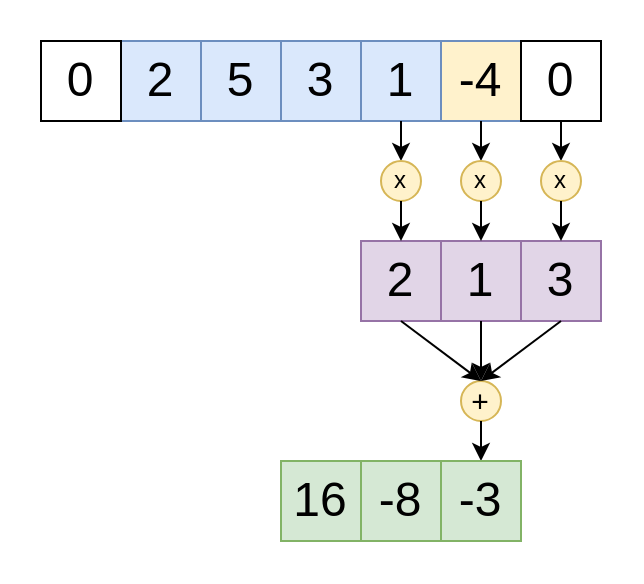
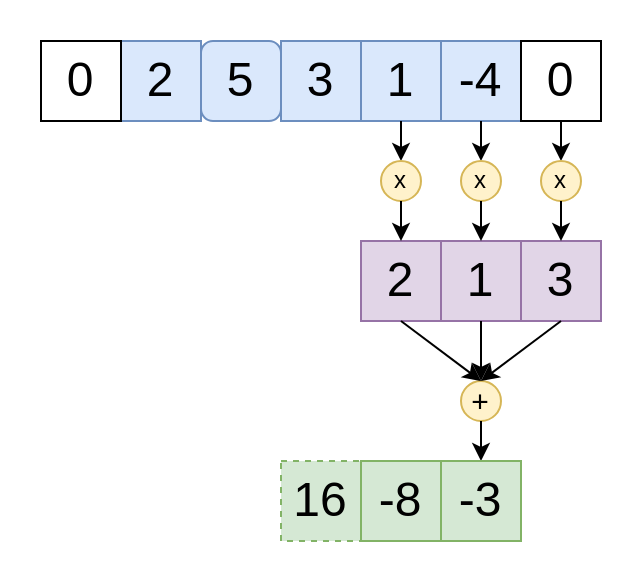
  <mxCell id="0" />
  <mxCell id="1" parent="0" />
  <mxCell id="2" value="2" style="rounded=0;whiteSpace=wrap;html=1;fillColor=#dae8fc;strokeColor=#6c8ebf;fontSize=24;" parent="1" vertex="1"><mxGeometry x="60" y="20" width="40" height="40" as="geometry" /></mxCell>
- <mxCell id="3" value="5" style="rounded=0;whiteSpace=wrap;html=1;fillColor=#dae8fc;strokeColor=#6c8ebf;fontSize=24;" parent="1" vertex="1"><mxGeometry x="100" y="20" width="40" height="40" as="geometry" /></mxCell>
+ <mxCell id="3" value="5" style="whiteSpace=wrap;html=1;fillColor=#dae8fc;strokeColor=#6c8ebf;fontSize=24;rounded=1;" parent="1" vertex="1"><mxGeometry x="100" y="20" width="40" height="40" as="geometry" /></mxCell>
  <mxCell id="4" value="3" style="rounded=0;whiteSpace=wrap;html=1;fillColor=#dae8fc;strokeColor=#6c8ebf;fontSize=24;" parent="1" vertex="1"><mxGeometry x="140" y="20" width="40" height="40" as="geometry" /></mxCell>
  <mxCell id="5" value="1" style="rounded=0;whiteSpace=wrap;html=1;fillColor=#dae8fc;strokeColor=#6c8ebf;fontSize=24;" parent="1" vertex="1"><mxGeometry x="180" y="20" width="40" height="40" as="geometry" /></mxCell>
- <mxCell id="6" value="-4" style="rounded=0;whiteSpace=wrap;html=1;fillColor=#fff2cc;strokeColor=#6c8ebf;fontSize=24;" parent="1" vertex="1"><mxGeometry x="220" y="20" width="40" height="40" as="geometry" /></mxCell>
+ <mxCell id="6" value="-4" style="rounded=0;whiteSpace=wrap;html=1;fillColor=#dae8fc;strokeColor=#6c8ebf;fontSize=24;" parent="1" vertex="1"><mxGeometry x="220" y="20" width="40" height="40" as="geometry" /></mxCell>
  <mxCell id="7" value="2" style="rounded=0;whiteSpace=wrap;html=1;fillColor=#e1d5e7;strokeColor=#9673a6;fontSize=24;" parent="1" vertex="1"><mxGeometry x="180" y="120" width="40" height="40" as="geometry" /></mxCell>
  <mxCell id="8" value="1" style="rounded=0;whiteSpace=wrap;html=1;fillColor=#e1d5e7;strokeColor=#9673a6;fontSize=24;" parent="1" vertex="1"><mxGeometry x="220" y="120" width="40" height="40" as="geometry" /></mxCell>
  <mxCell id="9" value="3" style="rounded=0;whiteSpace=wrap;html=1;fillColor=#e1d5e7;strokeColor=#9673a6;fontSize=24;" parent="1" vertex="1"><mxGeometry x="260" y="120" width="40" height="40" as="geometry" /></mxCell>
  <mxCell id="10" value="" style="endArrow=classic;html=1;rounded=0;exitX=0.5;exitY=1;exitDx=0;exitDy=0;" parent="1" edge="1"><mxGeometry width="50" height="50" relative="1" as="geometry"><mxPoint x="200" y="60" as="sourcePoint" /><mxPoint x="200" y="80" as="targetPoint" /></mxGeometry></mxCell>
  <mxCell id="11" value="x" style="ellipse;whiteSpace=wrap;html=1;fillColor=#fff2cc;strokeColor=#d6b656;" parent="1" vertex="1"><mxGeometry x="190" y="80" width="20" height="20" as="geometry" /></mxCell>
  <mxCell id="12" value="" style="endArrow=classic;html=1;rounded=0;exitX=0.5;exitY=1;exitDx=0;exitDy=0;" parent="1" edge="1"><mxGeometry width="50" height="50" relative="1" as="geometry"><mxPoint x="200" y="100" as="sourcePoint" /><mxPoint x="200" y="120" as="targetPoint" /></mxGeometry></mxCell>
  <mxCell id="13" value="" style="endArrow=classic;html=1;rounded=0;exitX=0.5;exitY=1;exitDx=0;exitDy=0;" parent="1" edge="1"><mxGeometry width="50" height="50" relative="1" as="geometry"><mxPoint x="240" y="60" as="sourcePoint" /><mxPoint x="240" y="80" as="targetPoint" /></mxGeometry></mxCell>
  <mxCell id="14" value="x" style="ellipse;whiteSpace=wrap;html=1;fillColor=#fff2cc;strokeColor=#d6b656;" parent="1" vertex="1"><mxGeometry x="230" y="80" width="20" height="20" as="geometry" /></mxCell>
  <mxCell id="15" value="" style="endArrow=classic;html=1;rounded=0;exitX=0.5;exitY=1;exitDx=0;exitDy=0;" parent="1" edge="1"><mxGeometry width="50" height="50" relative="1" as="geometry"><mxPoint x="240" y="100" as="sourcePoint" /><mxPoint x="240" y="120" as="targetPoint" /></mxGeometry></mxCell>
  <mxCell id="16" value="" style="endArrow=classic;html=1;rounded=0;exitX=0.5;exitY=1;exitDx=0;exitDy=0;" parent="1" edge="1"><mxGeometry width="50" height="50" relative="1" as="geometry"><mxPoint x="280" y="60" as="sourcePoint" /><mxPoint x="280" y="80" as="targetPoint" /></mxGeometry></mxCell>
  <mxCell id="17" value="x" style="ellipse;whiteSpace=wrap;html=1;fillColor=#fff2cc;strokeColor=#d6b656;" parent="1" vertex="1"><mxGeometry x="270" y="80" width="20" height="20" as="geometry" /></mxCell>
  <mxCell id="18" value="" style="endArrow=classic;html=1;rounded=0;exitX=0.5;exitY=1;exitDx=0;exitDy=0;" parent="1" edge="1"><mxGeometry width="50" height="50" relative="1" as="geometry"><mxPoint x="280" y="100" as="sourcePoint" /><mxPoint x="280" y="120" as="targetPoint" /></mxGeometry></mxCell>
  <mxCell id="19" value="+" style="ellipse;whiteSpace=wrap;html=1;fillColor=#fff2cc;strokeColor=#d6b656;fontSize=15;" parent="1" vertex="1"><mxGeometry x="230" y="190" width="20" height="20" as="geometry" /></mxCell>
  <mxCell id="20" value="" style="endArrow=classic;html=1;rounded=0;exitX=0.5;exitY=1;exitDx=0;exitDy=0;entryX=0.5;entryY=0;entryDx=0;entryDy=0;" parent="1" source="7" target="19" edge="1"><mxGeometry width="50" height="50" relative="1" as="geometry"><mxPoint x="200" y="160" as="sourcePoint" /><mxPoint x="200" y="180" as="targetPoint" /></mxGeometry></mxCell>
  <mxCell id="21" value="" style="endArrow=classic;html=1;rounded=0;exitX=0.5;exitY=1;exitDx=0;exitDy=0;entryX=0.5;entryY=0;entryDx=0;entryDy=0;" parent="1" source="8" target="19" edge="1"><mxGeometry width="50" height="50" relative="1" as="geometry"><mxPoint x="210" y="170" as="sourcePoint" /><mxPoint x="250" y="200" as="targetPoint" /></mxGeometry></mxCell>
  <mxCell id="22" value="" style="endArrow=classic;html=1;rounded=0;exitX=0.5;exitY=1;exitDx=0;exitDy=0;entryX=0.5;entryY=0;entryDx=0;entryDy=0;" parent="1" source="9" target="19" edge="1"><mxGeometry width="50" height="50" relative="1" as="geometry"><mxPoint x="210" y="170" as="sourcePoint" /><mxPoint x="250" y="200" as="targetPoint" /></mxGeometry></mxCell>
- <mxCell id="23" value="16" style="rounded=0;whiteSpace=wrap;html=1;fillColor=#d5e8d4;strokeColor=#82b366;fontSize=24;" parent="1" vertex="1"><mxGeometry x="140" y="230" width="40" height="40" as="geometry" /></mxCell>
+ <mxCell id="23" value="16" style="rounded=0;whiteSpace=wrap;html=1;fillColor=#d5e8d4;strokeColor=#82b366;fontSize=24;dashed=1;" parent="1" vertex="1"><mxGeometry x="140" y="230" width="40" height="40" as="geometry" /></mxCell>
  <mxCell id="24" value="" style="endArrow=classic;html=1;rounded=0;exitX=0.5;exitY=1;exitDx=0;exitDy=0;entryX=0.5;entryY=0;entryDx=0;entryDy=0;" parent="1" edge="1" target="28"><mxGeometry width="50" height="50" relative="1" as="geometry"><mxPoint x="240" y="210" as="sourcePoint" /><mxPoint x="220" y="230" as="targetPoint" /></mxGeometry></mxCell>
  <mxCell id="25" value="-8" style="rounded=0;whiteSpace=wrap;html=1;fillColor=#d5e8d4;strokeColor=#82b366;fontSize=24;" parent="1" vertex="1"><mxGeometry x="180" y="230" width="40" height="40" as="geometry" /></mxCell>
  <mxCell id="26" value="0" style="rounded=0;whiteSpace=wrap;html=1;fontSize=24;" vertex="1" parent="1"><mxGeometry x="20" y="20" width="40" height="40" as="geometry" /></mxCell>
  <mxCell id="27" value="0" style="rounded=0;whiteSpace=wrap;html=1;fontSize=24;" vertex="1" parent="1"><mxGeometry x="260" y="20" width="40" height="40" as="geometry" /></mxCell>
  <mxCell id="28" value="-3" style="rounded=0;whiteSpace=wrap;html=1;fillColor=#d5e8d4;strokeColor=#82b366;fontSize=24;" vertex="1" parent="1"><mxGeometry x="220" y="230" width="40" height="40" as="geometry" /></mxCell>
